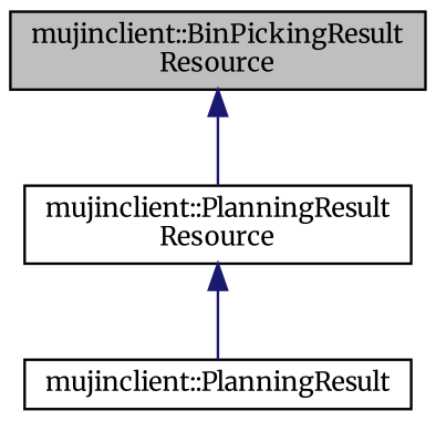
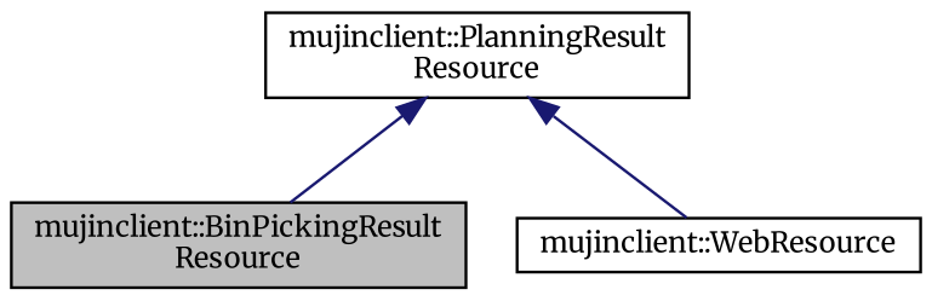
  digraph {
    fontname=Merriweather
    node [color=black fontname=Merriweather fontsize=10 shape=record]
    edge [color=midnightblue dir=back fontname=Merriweather fontsize=10 labelfontname=Helvetica labelfontsize=10 style=solid]
    n1 [fillcolor=grey75 fontcolor=black height=0.2 label="mujinclient::BinPickingResult\lResource" style=filled width=0.4]
    n2 [height=0.2 label="mujinclient::PlanningResult\lResource" width=0.4]
-   n3 [height=0.2 label="mujinclient::PlanningResult" width=0.4]
-   n1 -> n2
+   n3 [height=0.2 label="mujinclient::WebResource" width=0.4]
+   n2 -> n1
    n2 -> n3
  }
